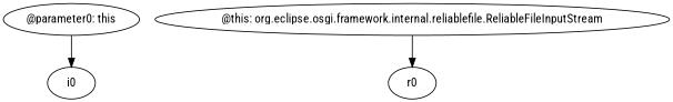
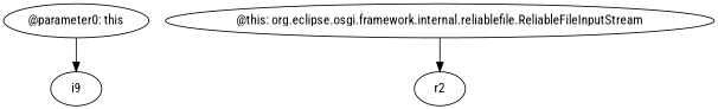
  digraph {
    fontname="Roboto Condensed"
    node [fontname="Roboto Condensed"]
    edge [fontname="Roboto Condensed"]
    n1 [label="@parameter0: this"]
-   n2 [label=i0]
+   n2 [label=i9]
    n3 [label="@this: org.eclipse.osgi.framework.internal.reliablefile.ReliableFileInputStream"]
-   n4 [label=r0]
+   n4 [label=r2]
    n1 -> n2
    n3 -> n4
  }
